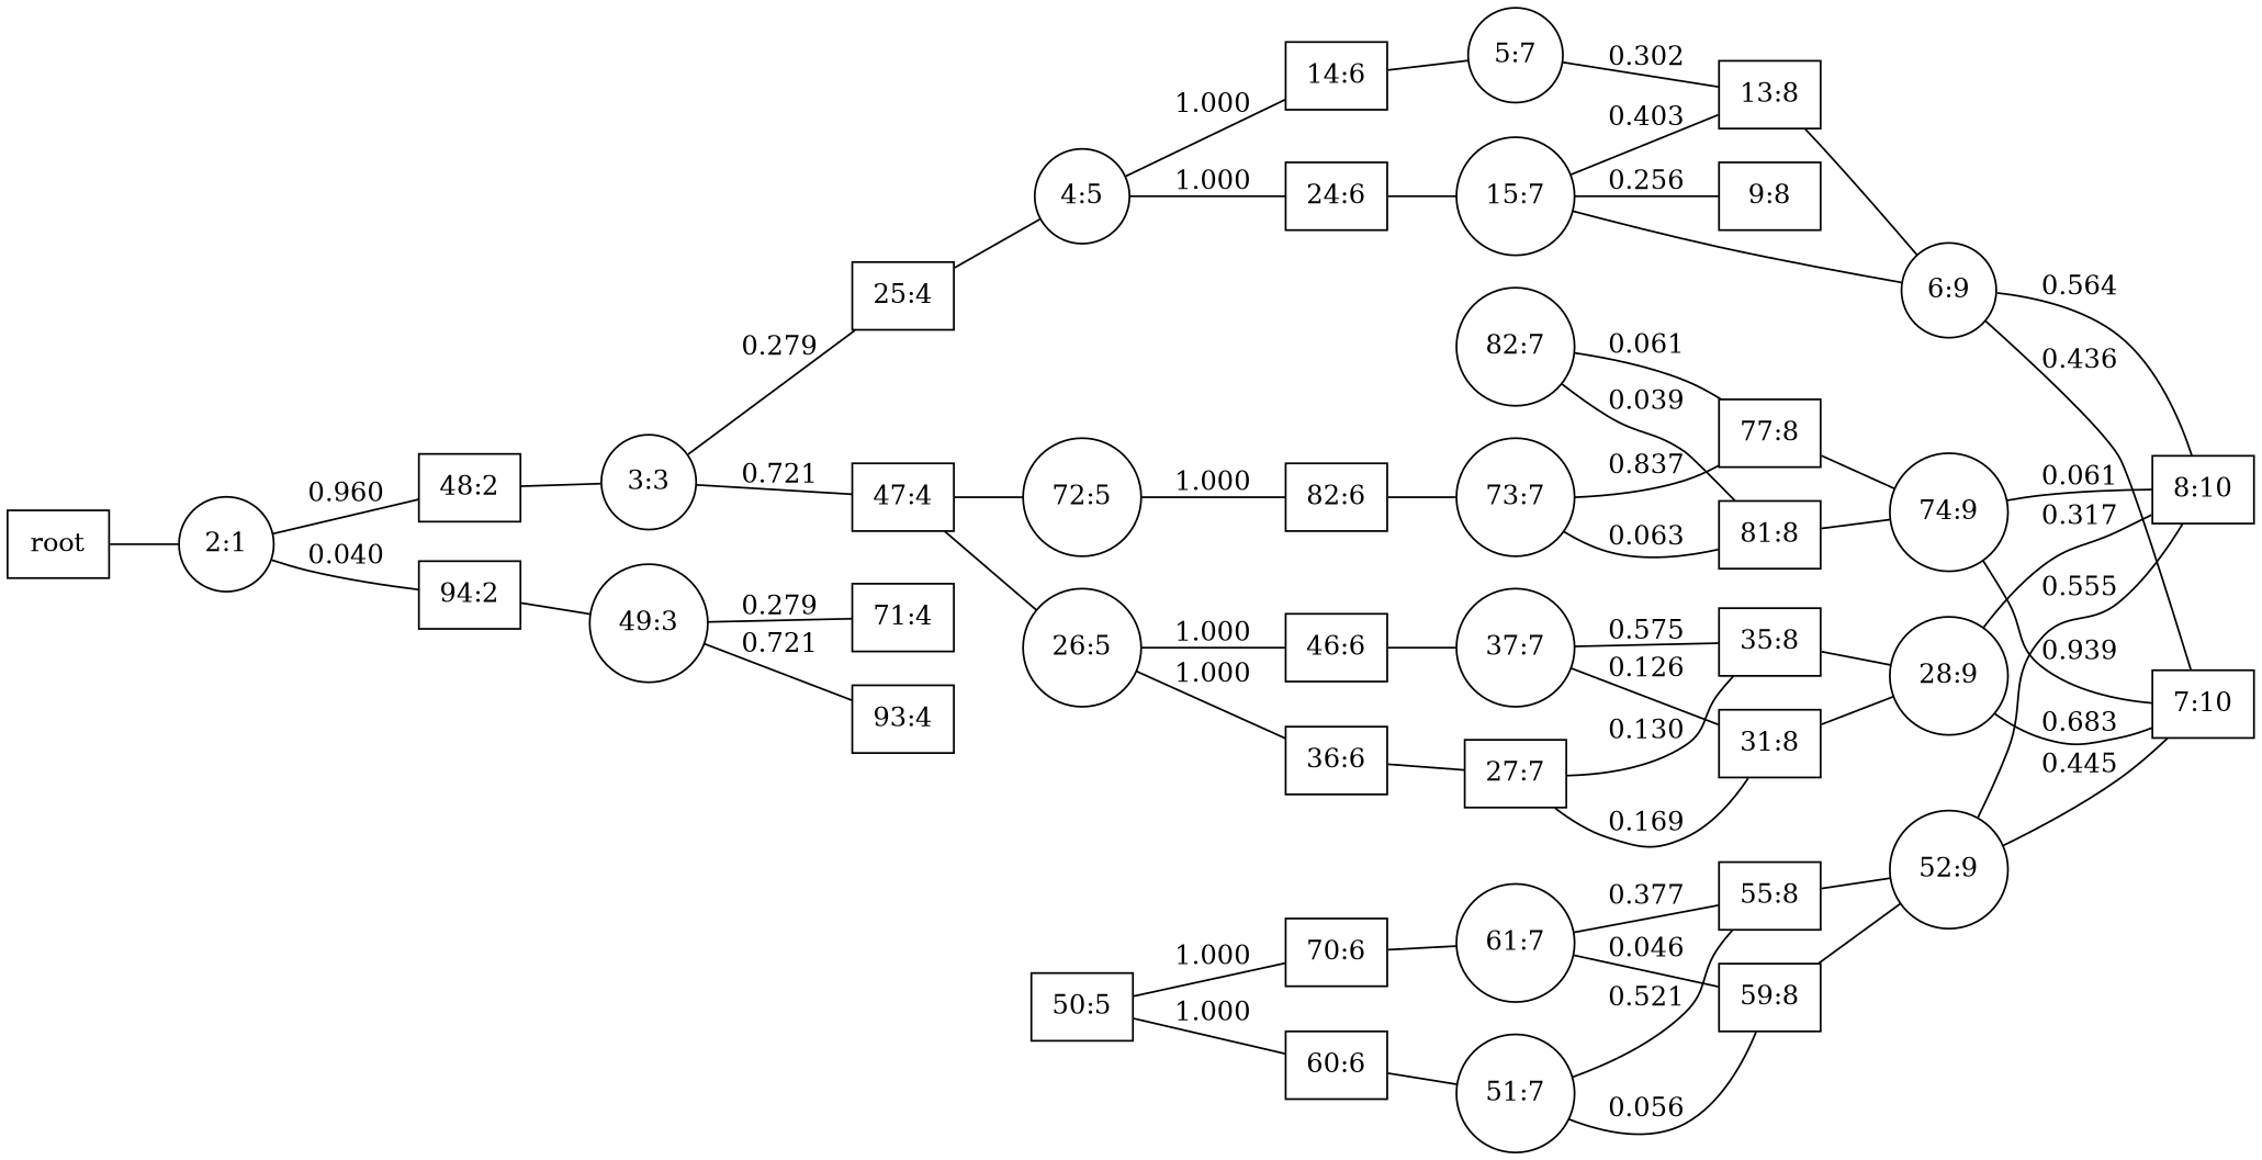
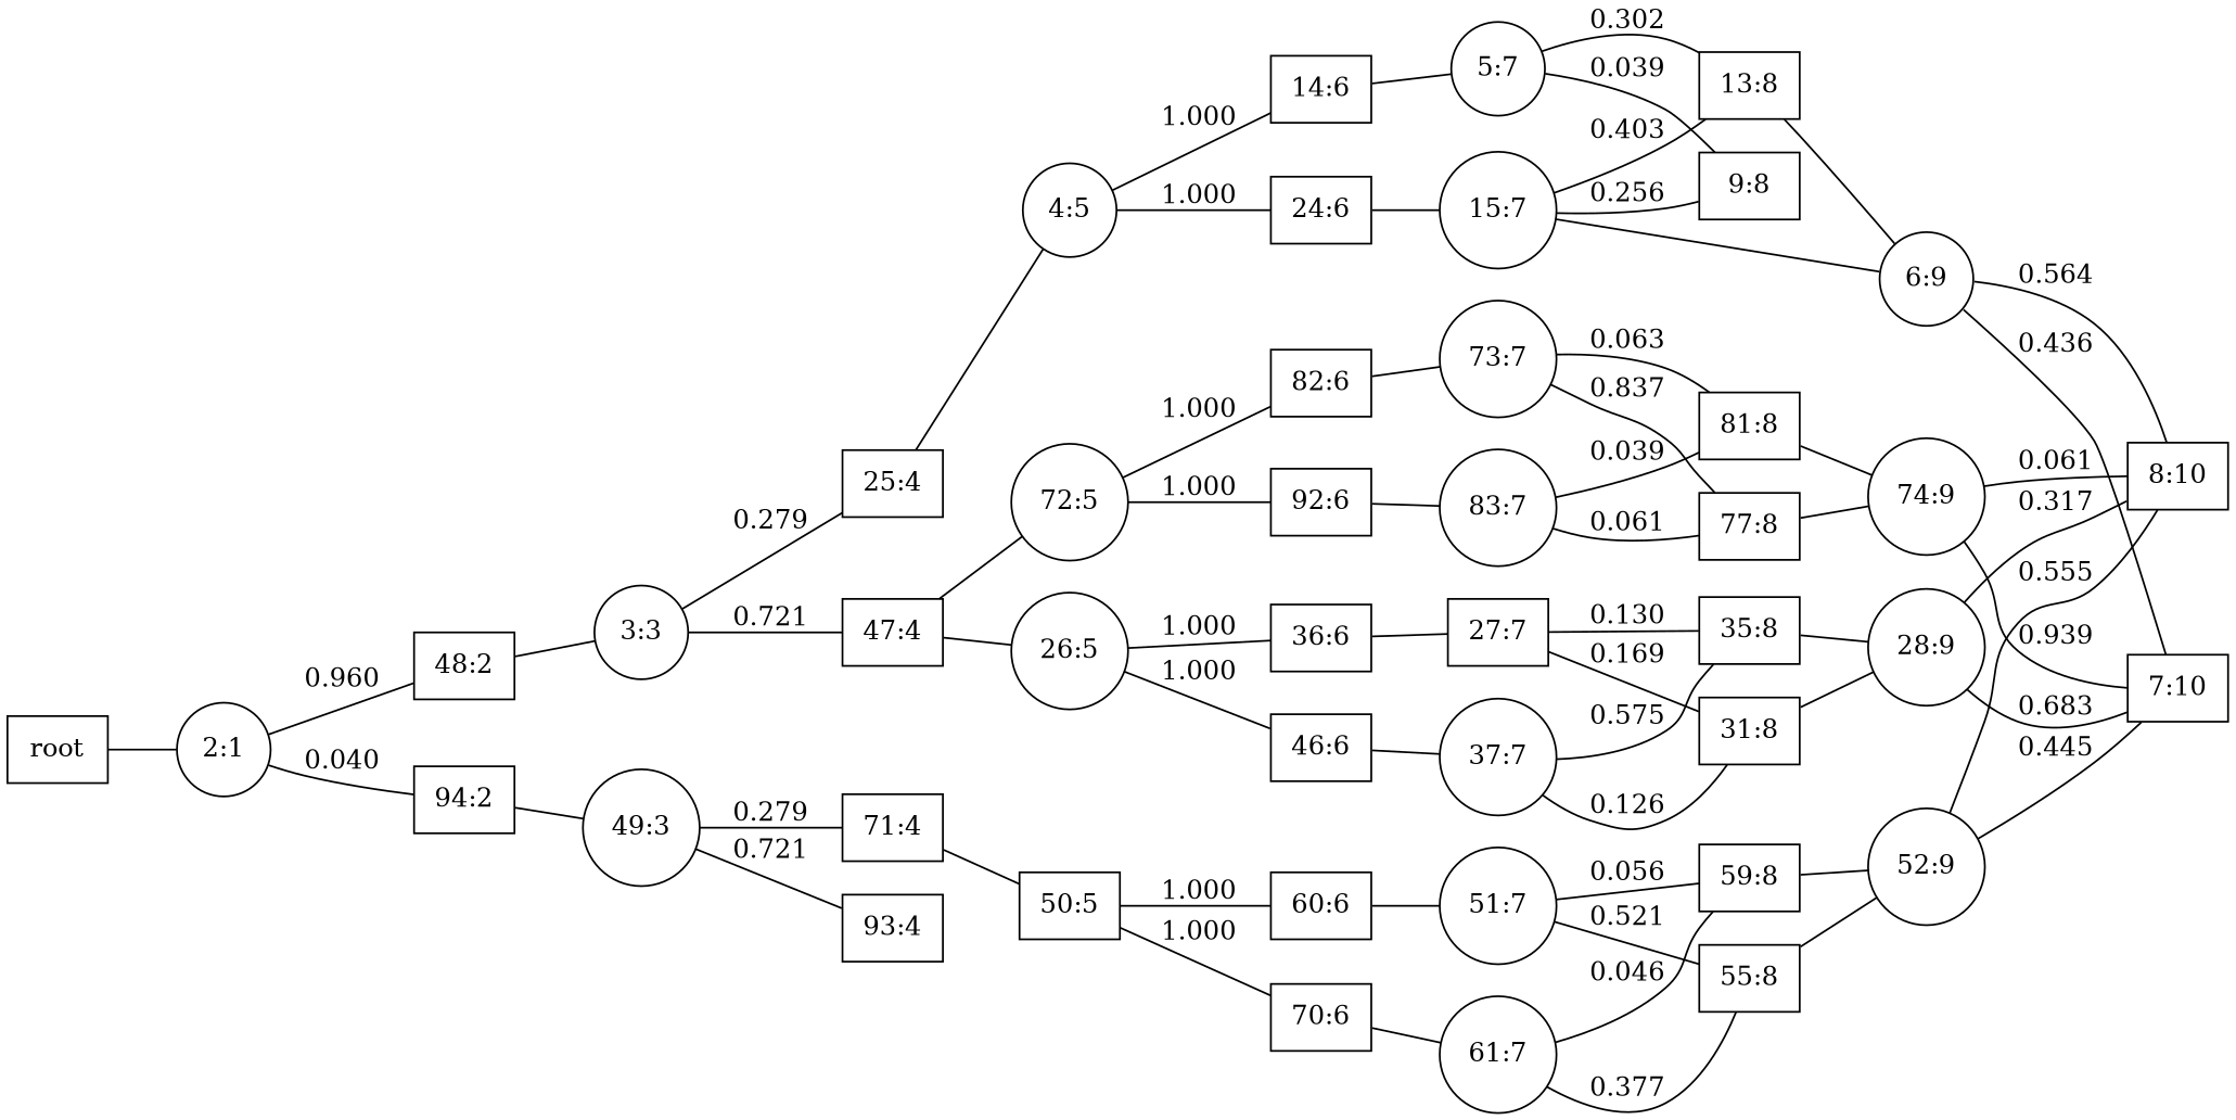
  graph {
    rankdir=LR
    splines=true
    node [shape=box]
    edge [labelangle=110]
    n1 [label=root]
    n2 [label="2:1" shape=circle]
    n3 [label="48:2"]
    n4 [label="94:2"]
    n5 [label="3:3" shape=circle]
    n6 [label="49:3" shape=circle]
    n7 [label="25:4"]
    n8 [label="47:4"]
    n9 [label="4:5" shape=circle]
    n10 [label="26:5" shape=circle]
    n11 [label="72:5" shape=circle]
    n12 [label="14:6"]
    n13 [label="24:6"]
    n14 [label="5:7" shape=circle]
    n15 [label="15:7" shape=circle]
    n16 [label="9:8"]
    n17 [label="13:8"]
    n18 [label="6:9" shape=circle]
    n19 [label="7:10"]
    n20 [label="8:10"]
    n21 [label="36:6"]
    n22 [label="46:6"]
    n23 [label="27:7"]
    n24 [label="37:7" shape=circle]
    n25 [label="31:8"]
    n26 [label="35:8"]
    n27 [label="28:9" shape=circle]
    n28 [label="71:4"]
    n29 [label="93:4"]
    n30 [label="50:5"]
    n31 [label="60:6"]
    n32 [label="70:6"]
    n33 [label="51:7" shape=circle]
    n34 [label="61:7" shape=circle]
    n35 [label="55:8"]
    n36 [label="59:8"]
    n37 [label="52:9" shape=circle]
    n38 [label="82:6"]
+   n39 [label="92:6"]
    n40 [label="73:7" shape=circle]
-   n41 [label="82:7" shape=circle]
+   n41 [label="83:7" shape=circle]
    n42 [label="77:8"]
    n43 [label="81:8"]
    n44 [label="74:9" shape=circle]
    n1 -- n2 [labelangle=""]
    n2 -- n3 [label=0.960]
    n2 -- n4 [label=0.040]
    n3 -- n5 [labelangle=""]
    n4 -- n6 [labelangle=""]
    n5 -- n7 [label=0.279]
    n5 -- n8 [label=0.721]
    n6 -- n28 [label=0.279]
    n6 -- n29 [label=0.721]
    n7 -- n9 [labelangle=""]
    n8 -- n10 [labelangle=""]
    n8 -- n11 [labelangle=""]
    n9 -- n12 [label=1.000]
    n9 -- n13 [label=1.000]
    n10 -- n21 [label=1.000]
    n10 -- n22 [label=1.000]
    n11 -- n38 [label=1.000]
+   n11 -- n39 [label=1.000]
    n12 -- n14 [labelangle=""]
    n13 -- n15 [labelangle=""]
+   n14 -- n16 [label=0.039]
    n14 -- n17 [label=0.302]
    n15 -- n16 [label=0.256]
    n15 -- n17 [label=0.403]
    n15 -- n18 [labelangle=""]
    n17 -- n18 [labelangle=""]
    n18 -- n19 [label=0.436]
    n18 -- n20 [label=0.564]
    n21 -- n23 [labelangle=""]
    n22 -- n24 [labelangle=""]
    n23 -- n25 [label=0.169]
    n23 -- n26 [label=0.130]
    n24 -- n25 [label=0.126]
    n24 -- n26 [label=0.575]
    n25 -- n27 [labelangle=""]
    n26 -- n27 [labelangle=""]
    n27 -- n19 [label=0.683]
    n27 -- n20 [label=0.317]
+   n28 -- n30 [labelangle=""]
    n30 -- n31 [label=1.000]
    n30 -- n32 [label=1.000]
    n31 -- n33 [labelangle=""]
    n32 -- n34 [labelangle=""]
    n33 -- n35 [label=0.521]
    n33 -- n36 [label=0.056]
    n34 -- n35 [label=0.377]
    n34 -- n36 [label=0.046]
    n35 -- n37 [labelangle=""]
    n36 -- n37 [labelangle=""]
    n37 -- n19 [label=0.445]
    n37 -- n20 [label=0.555]
    n38 -- n40 [labelangle=""]
+   n39 -- n41 [labelangle=""]
    n40 -- n42 [label=0.837]
    n40 -- n43 [label=0.063]
    n41 -- n42 [label=0.061]
    n41 -- n43 [label=0.039]
    n42 -- n44 [labelangle=""]
    n43 -- n44 [labelangle=""]
    n44 -- n19 [label=0.939]
    n44 -- n20 [label=0.061]
  }
